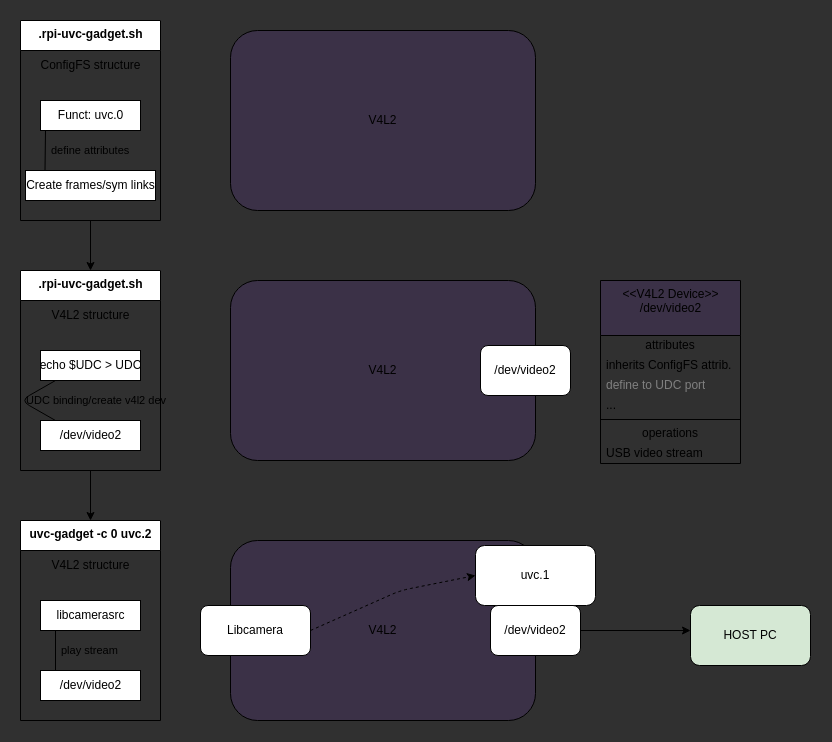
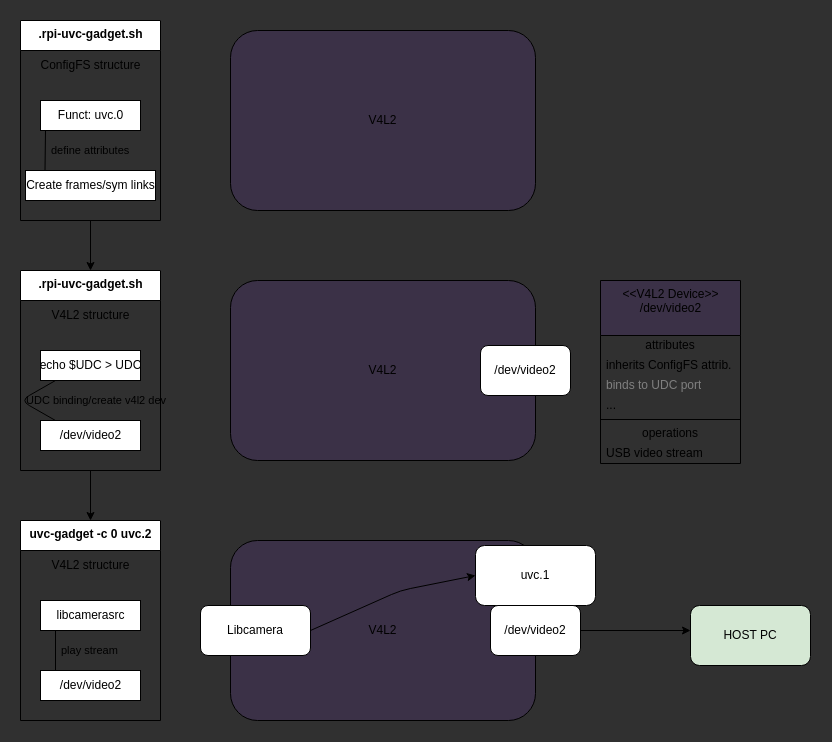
  <mxCell id="0" />
  <mxCell id="1" parent="0" />
  <mxCell id="2" value="V4L2" style="whiteSpace=wrap;html=1;rounded=1;fillColor=#3B3147;" parent="1" vertex="1"><mxGeometry x="230" y="30" width="305" height="180" as="geometry" /></mxCell>
  <mxCell id="3" value=".rpi-uvc-gadget.sh" style="swimlane;fontStyle=1;align=center;verticalAlign=top;childLayout=stackLayout;horizontal=1;startSize=30;horizontalStack=0;resizeParent=1;resizeParentMax=0;resizeLast=0;collapsible=0;marginBottom=0;html=1;" parent="1" vertex="1"><mxGeometry x="20" y="270" width="140" height="200" as="geometry" /></mxCell>
  <mxCell id="4" value="V4L2 structure" style="html=1;strokeColor=none;fillColor=none;align=center;verticalAlign=middle;spacingLeft=4;spacingRight=4;rotatable=0;points=[[0,0.5],[1,0.5]];resizeWidth=1;" parent="3" vertex="1"><mxGeometry y="30" width="140" height="30" as="geometry" /></mxCell>
  <mxCell id="5" value="" style="swimlane;fontStyle=1;align=center;verticalAlign=top;horizontal=1;startSize=0;collapsible=0;marginBottom=0;html=1;strokeColor=none;fillColor=none;" parent="3" vertex="1"><mxGeometry y="60" width="140" height="140" as="geometry" /></mxCell>
  <mxCell id="6" value="echo $UDC &amp;gt; UDC" style="html=1;align=center;verticalAlign=middle;rotatable=0;" parent="5" vertex="1"><mxGeometry width="100" height="30" relative="1" as="geometry"><mxPoint x="20" y="20" as="offset" /></mxGeometry></mxCell>
  <mxCell id="7" value="/dev/video2" style="html=1;align=center;verticalAlign=middle;rotatable=0;" parent="5" vertex="1"><mxGeometry width="100" height="30" relative="1" as="geometry"><mxPoint x="20" y="90" as="offset" /></mxGeometry></mxCell>
  <mxCell id="8" value="UDC binding/create v4l2 dev" style="edgeStyle=none;endArrow=none;verticalAlign=middle;labelBackgroundColor=none;endSize=12;html=1;align=left;endFill=0;exitX=0.15;exitY=1;entryX=0.15;entryY=0;spacingLeft=4;" parent="5" source="6" target="7" edge="1"><mxGeometry relative="1" as="geometry"><Array as="points"><mxPoint y="70" /></Array><mxPoint as="offset" /></mxGeometry></mxCell>
  <mxCell id="9" value=".rpi-uvc-gadget.sh" style="swimlane;fontStyle=1;align=center;verticalAlign=top;childLayout=stackLayout;horizontal=1;startSize=30;horizontalStack=0;resizeParent=1;resizeParentMax=0;resizeLast=0;collapsible=0;marginBottom=0;html=1;" vertex="1" parent="1"><mxGeometry x="20" y="20" width="140" height="200" as="geometry" /></mxCell>
  <mxCell id="10" value="ConfigFS structure" style="html=1;strokeColor=none;fillColor=none;align=center;verticalAlign=middle;spacingLeft=4;spacingRight=4;rotatable=0;points=[[0,0.5],[1,0.5]];resizeWidth=1;" vertex="1" parent="9"><mxGeometry y="30" width="140" height="30" as="geometry" /></mxCell>
  <mxCell id="11" value="" style="swimlane;fontStyle=1;align=center;verticalAlign=top;horizontal=1;startSize=0;collapsible=0;marginBottom=0;html=1;strokeColor=none;fillColor=none;" vertex="1" parent="9"><mxGeometry y="60" width="140" height="140" as="geometry" /></mxCell>
  <mxCell id="12" value="Funct: uvc.0" style="html=1;align=center;verticalAlign=middle;rotatable=0;" vertex="1" parent="11"><mxGeometry width="100" height="30" relative="1" as="geometry"><mxPoint x="20" y="20" as="offset" /></mxGeometry></mxCell>
  <mxCell id="13" value="Create frames/sym links" style="html=1;align=center;verticalAlign=middle;rotatable=0;" vertex="1" parent="11"><mxGeometry width="130" height="30" relative="1" as="geometry"><mxPoint x="5" y="90" as="offset" /></mxGeometry></mxCell>
  <mxCell id="14" value="define attributes" style="edgeStyle=none;endArrow=none;verticalAlign=middle;labelBackgroundColor=none;endSize=12;html=1;align=left;endFill=0;entryX=0.15;entryY=0;spacingLeft=4;" edge="1" parent="11" target="13"><mxGeometry relative="1" as="geometry"><mxPoint x="25" y="50" as="sourcePoint" /></mxGeometry></mxCell>
  <mxCell id="15" value="uvc-gadget -c 0 uvc.2" style="swimlane;fontStyle=1;align=center;verticalAlign=top;childLayout=stackLayout;horizontal=1;startSize=30;horizontalStack=0;resizeParent=1;resizeParentMax=0;resizeLast=0;collapsible=0;marginBottom=0;html=1;" vertex="1" parent="1"><mxGeometry x="20" y="520" width="140" height="200" as="geometry" /></mxCell>
  <mxCell id="16" value="V4L2 structure" style="html=1;strokeColor=none;fillColor=none;align=center;verticalAlign=middle;spacingLeft=4;spacingRight=4;rotatable=0;points=[[0,0.5],[1,0.5]];resizeWidth=1;" vertex="1" parent="15"><mxGeometry y="30" width="140" height="30" as="geometry" /></mxCell>
  <mxCell id="17" value="" style="swimlane;fontStyle=1;align=center;verticalAlign=top;horizontal=1;startSize=0;collapsible=0;marginBottom=0;html=1;strokeColor=none;fillColor=none;" vertex="1" parent="15"><mxGeometry y="60" width="140" height="140" as="geometry" /></mxCell>
  <mxCell id="18" value="libcamerasrc" style="html=1;align=center;verticalAlign=middle;rotatable=0;" vertex="1" parent="17"><mxGeometry width="100" height="30" relative="1" as="geometry"><mxPoint x="20" y="20" as="offset" /></mxGeometry></mxCell>
  <mxCell id="19" value="/dev/video2" style="html=1;align=center;verticalAlign=middle;rotatable=0;" vertex="1" parent="17"><mxGeometry width="100" height="30" relative="1" as="geometry"><mxPoint x="20" y="90" as="offset" /></mxGeometry></mxCell>
  <mxCell id="20" value="play stream" style="edgeStyle=none;endArrow=none;verticalAlign=middle;labelBackgroundColor=none;endSize=12;html=1;align=left;endFill=0;exitX=0.15;exitY=1;entryX=0.15;entryY=0;spacingLeft=4;" edge="1" parent="17" source="18" target="19"><mxGeometry relative="1" as="geometry" /></mxCell>
  <mxCell id="21" style="edgeStyle=none;html=1;exitX=0.5;exitY=1;exitDx=0;exitDy=0;entryX=0.5;entryY=0;entryDx=0;entryDy=0;" edge="1" parent="1" source="11" target="3"><mxGeometry relative="1" as="geometry" /></mxCell>
  <mxCell id="22" value="V4L2" style="whiteSpace=wrap;html=1;rounded=1;fillColor=#3B3147;" vertex="1" parent="1"><mxGeometry x="230" y="280" width="305" height="180" as="geometry" /></mxCell>
  <mxCell id="23" value="V4L2" style="whiteSpace=wrap;html=1;rounded=1;fillColor=#3B3147;" vertex="1" parent="1"><mxGeometry x="230" y="540" width="305" height="180" as="geometry" /></mxCell>
- <mxCell id="24" style="edgeStyle=none;html=1;exitX=1;exitY=0.5;exitDx=0;exitDy=0;entryX=0;entryY=0.5;entryDx=0;entryDy=0;dashed=1;" edge="1" parent="1" source="25" target="26"><mxGeometry relative="1" as="geometry"><mxPoint x="490" y="565" as="targetPoint" /><Array as="points"><mxPoint x="400" y="590" /></Array></mxGeometry></mxCell>
+ <mxCell id="24" style="edgeStyle=none;html=1;exitX=1;exitY=0.5;exitDx=0;exitDy=0;entryX=0;entryY=0.5;entryDx=0;entryDy=0;" edge="1" parent="1" source="25" target="26"><mxGeometry relative="1" as="geometry"><mxPoint x="490" y="565" as="targetPoint" /><Array as="points"><mxPoint x="400" y="590" /></Array></mxGeometry></mxCell>
  <mxCell id="25" value="Libcamera" style="whiteSpace=wrap;html=1;rounded=1;" vertex="1" parent="1"><mxGeometry x="200" y="605" width="110" height="50" as="geometry" /></mxCell>
  <mxCell id="26" value="uvc.1" style="whiteSpace=wrap;html=1;rounded=1;" vertex="1" parent="1"><mxGeometry x="475" y="545" width="120" height="60" as="geometry" /></mxCell>
  <mxCell id="27" style="edgeStyle=none;html=1;exitX=1;exitY=0.5;exitDx=0;exitDy=0;" edge="1" parent="1" source="28"><mxGeometry relative="1" as="geometry"><mxPoint x="690" y="630" as="targetPoint" /></mxGeometry></mxCell>
  <mxCell id="28" value="/dev/video2" style="whiteSpace=wrap;html=1;rounded=1;" vertex="1" parent="1"><mxGeometry x="490" y="605" width="90" height="50" as="geometry" /></mxCell>
  <mxCell id="29" value="&amp;lt;&amp;lt;V4L2 Device&amp;gt;&amp;gt;&lt;br&gt;/dev/video2" style="swimlane;fontStyle=0;align=center;verticalAlign=top;childLayout=stackLayout;horizontal=1;startSize=55;horizontalStack=0;resizeParent=1;resizeParentMax=0;resizeLast=0;collapsible=0;marginBottom=0;html=1;fillColor=#3B3147;" vertex="1" parent="1"><mxGeometry x="600" y="280" width="140" height="183" as="geometry" /></mxCell>
  <mxCell id="30" value="attributes" style="text;html=1;strokeColor=none;fillColor=none;align=center;verticalAlign=middle;spacingLeft=4;spacingRight=4;overflow=hidden;rotatable=0;points=[[0,0.5],[1,0.5]];portConstraint=eastwest;" vertex="1" parent="29"><mxGeometry y="55" width="140" height="20" as="geometry" /></mxCell>
  <mxCell id="31" value="inherits ConfigFS attrib." style="text;html=1;strokeColor=none;fillColor=none;align=left;verticalAlign=middle;spacingLeft=4;spacingRight=4;overflow=hidden;rotatable=0;points=[[0,0.5],[1,0.5]];portConstraint=eastwest;" vertex="1" parent="29"><mxGeometry y="75" width="140" height="20" as="geometry" /></mxCell>
- <mxCell id="32" value="define to UDC port" style="text;html=1;strokeColor=none;fillColor=none;align=left;verticalAlign=middle;spacingLeft=4;spacingRight=4;overflow=hidden;rotatable=0;points=[[0,0.5],[1,0.5]];portConstraint=eastwest;fontColor=#808080;" vertex="1" parent="29"><mxGeometry y="95" width="140" height="20" as="geometry" /></mxCell>
+ <mxCell id="32" value="binds to UDC port" style="text;html=1;strokeColor=none;fillColor=none;align=left;verticalAlign=middle;spacingLeft=4;spacingRight=4;overflow=hidden;rotatable=0;points=[[0,0.5],[1,0.5]];portConstraint=eastwest;fontColor=#808080;" vertex="1" parent="29"><mxGeometry y="95" width="140" height="20" as="geometry" /></mxCell>
  <mxCell id="33" value="..." style="text;html=1;strokeColor=none;fillColor=none;align=left;verticalAlign=middle;spacingLeft=4;spacingRight=4;overflow=hidden;rotatable=0;points=[[0,0.5],[1,0.5]];portConstraint=eastwest;" vertex="1" parent="29"><mxGeometry y="115" width="140" height="20" as="geometry" /></mxCell>
  <mxCell id="34" value="" style="line;strokeWidth=1;fillColor=none;align=left;verticalAlign=middle;spacingTop=-1;spacingLeft=3;spacingRight=3;rotatable=0;labelPosition=right;points=[];portConstraint=eastwest;" vertex="1" parent="29"><mxGeometry y="135" width="140" height="8" as="geometry" /></mxCell>
  <mxCell id="35" value="operations" style="text;html=1;strokeColor=none;fillColor=none;align=center;verticalAlign=middle;spacingLeft=4;spacingRight=4;overflow=hidden;rotatable=0;points=[[0,0.5],[1,0.5]];portConstraint=eastwest;" vertex="1" parent="29"><mxGeometry y="143" width="140" height="20" as="geometry" /></mxCell>
  <mxCell id="36" value="USB video stream" style="text;html=1;strokeColor=none;fillColor=none;align=left;verticalAlign=middle;spacingLeft=4;spacingRight=4;overflow=hidden;rotatable=0;points=[[0,0.5],[1,0.5]];portConstraint=eastwest;" vertex="1" parent="29"><mxGeometry y="163" width="140" height="20" as="geometry" /></mxCell>
  <mxCell id="37" value="/dev/video2" style="whiteSpace=wrap;html=1;rounded=1;" vertex="1" parent="1"><mxGeometry x="480" y="345" width="90" height="50" as="geometry" /></mxCell>
  <mxCell id="38" style="edgeStyle=none;html=1;exitX=0.5;exitY=1;exitDx=0;exitDy=0;entryX=0.5;entryY=0;entryDx=0;entryDy=0;" edge="1" parent="1" source="5" target="15"><mxGeometry relative="1" as="geometry" /></mxCell>
  <mxCell id="39" value="HOST PC" style="whiteSpace=wrap;html=1;rounded=1;fillColor=#d5e8d4;" vertex="1" parent="1"><mxGeometry x="690" y="605" width="120" height="60" as="geometry" /></mxCell>
